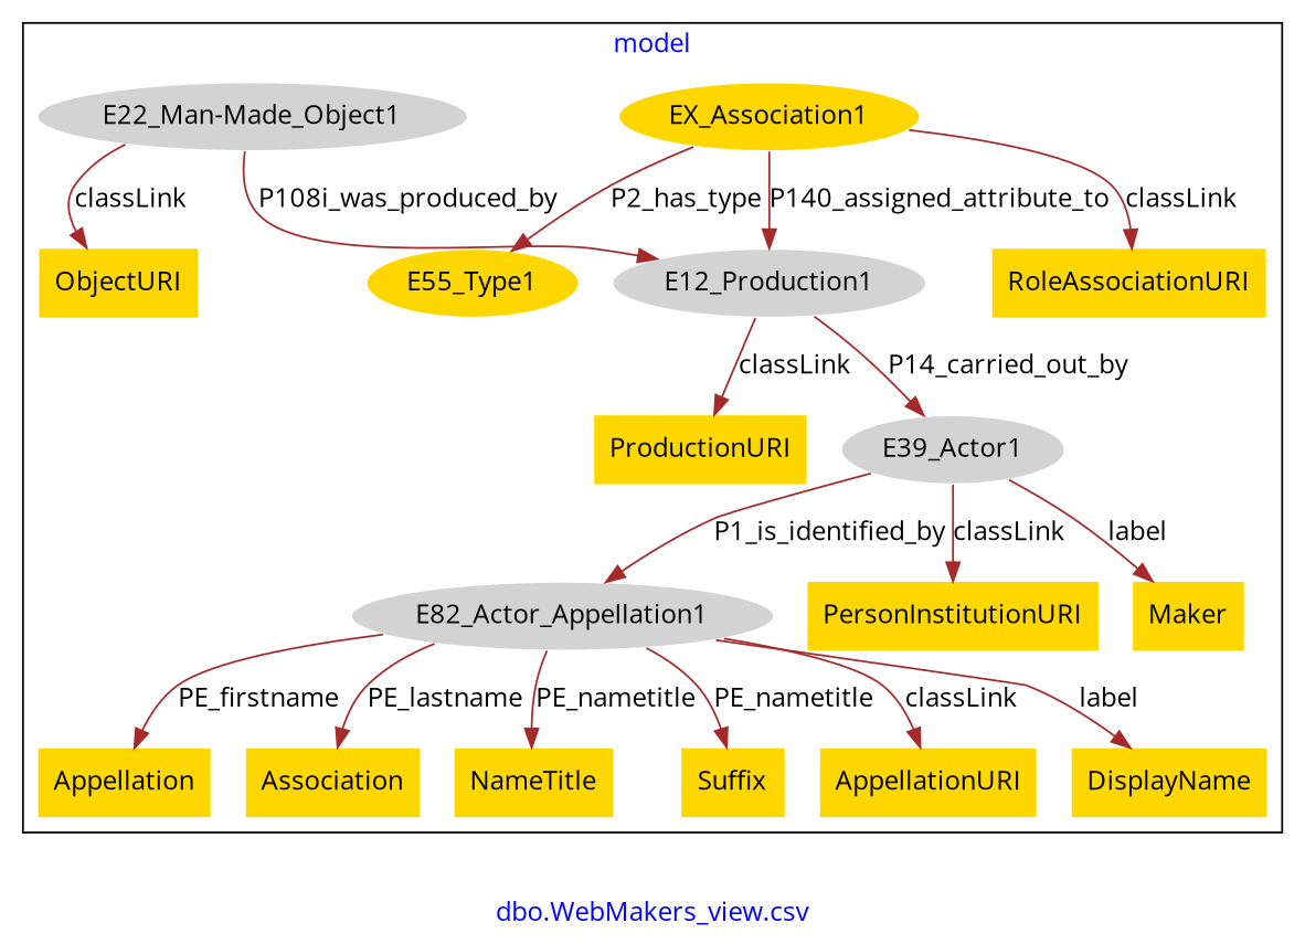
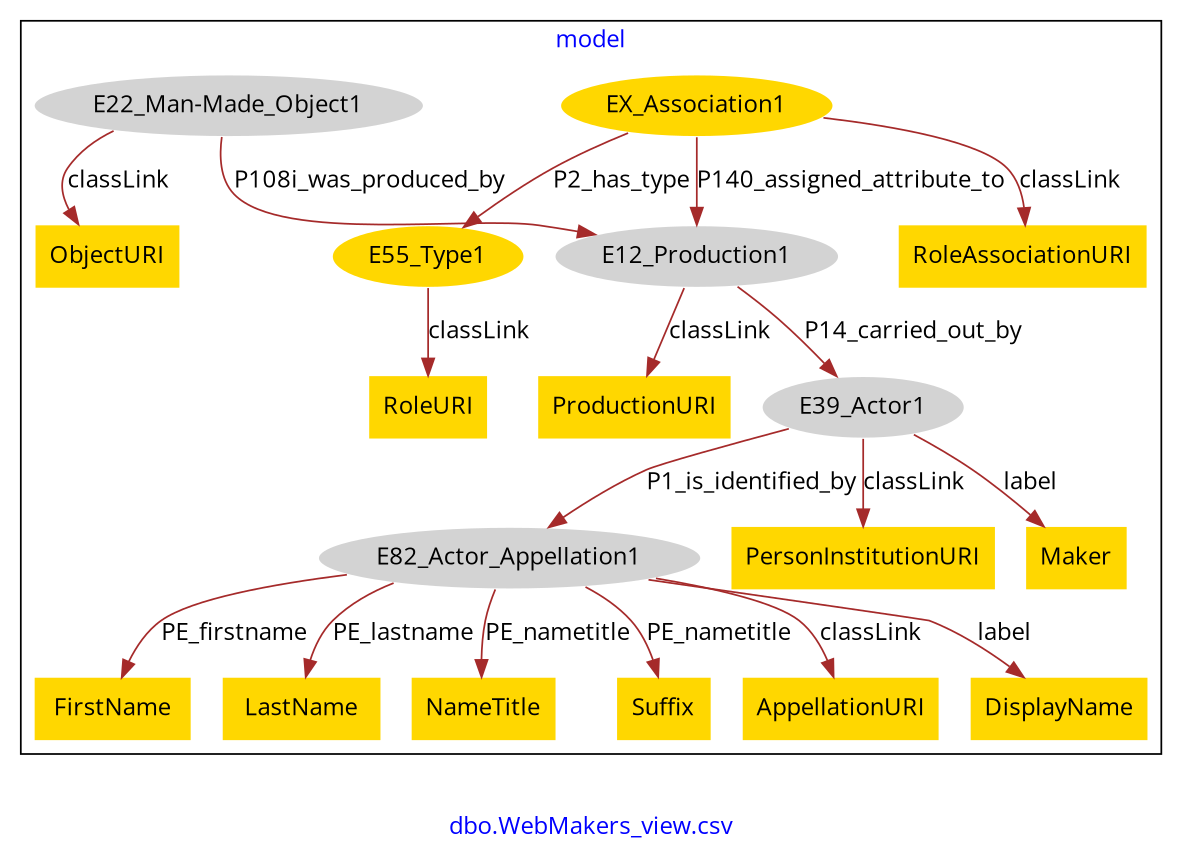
  digraph {
    fontcolor=blue
    fontname="Open Sans"
    label="dbo.WebMakers_view.csv"
    remincross=true
    node [fillcolor=gold fontname="Open Sans" style=filled shape=plaintext]
    edge [color=brown fontcolor=black fontname="Open Sans"]
    n1 [color=white label=EX_Association1 shape=""]
    n2 [color=white fillcolor=lightgray label=E12_Production1 shape=""]
    n3 [color=white label=E55_Type1 shape=""]
    n4 [label=RoleAssociationURI]
    n5 [color=white fillcolor=lightgray label=E39_Actor1 shape=""]
    n6 [label=ProductionURI]
    n7 [color=white fillcolor=lightgray label="E22_Man-Made_Object1" shape=""]
    n8 [label=ObjectURI]
    n9 [color=white fillcolor=lightgray label=E82_Actor_Appellation1 shape=""]
    n10 [label=PersonInstitutionURI]
    n11 [label=Maker]
-   n13 [label=Appellation]
-   n14 [label=Association]
+   n12 [label=RoleURI]
+   n13 [label=FirstName]
+   n14 [label=LastName]
    n15 [label=NameTitle]
    n16 [label=Suffix]
    n17 [label=AppellationURI]
    n18 [label=DisplayName]
    subgraph cluster_1 {
      label=model
      n1
      n2
      n3
      n4
      n5
      n6
      n7
      n8
      n9
      n10
      n11
+     n12
      n13
      n14
      n15
      n16
      n17
      n18
    }
    n1 -> n2 [label=P140_assigned_attribute_to]
    n1 -> n3 [label=P2_has_type]
    n1 -> n4 [label=classLink]
    n2 -> n5 [label=P14_carried_out_by]
    n2 -> n6 [label=classLink]
+   n3 -> n12 [label=classLink]
    n5 -> n9 [label=P1_is_identified_by]
    n5 -> n10 [label=classLink]
    n5 -> n11 [label=label]
    n7 -> n2 [label=P108i_was_produced_by]
    n7 -> n8 [label=classLink]
    n9 -> n13 [label=PE_firstname]
    n9 -> n14 [label=PE_lastname]
    n9 -> n15 [label=PE_nametitle]
    n9 -> n16 [label=PE_nametitle]
    n9 -> n17 [label=classLink]
    n9 -> n18 [label=label]
  }
